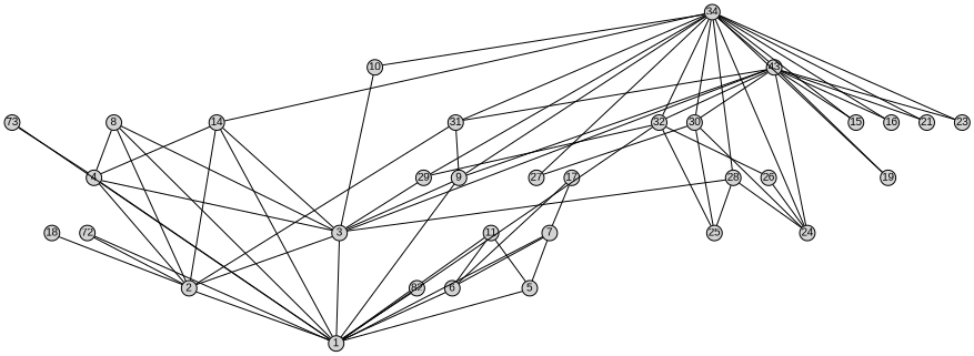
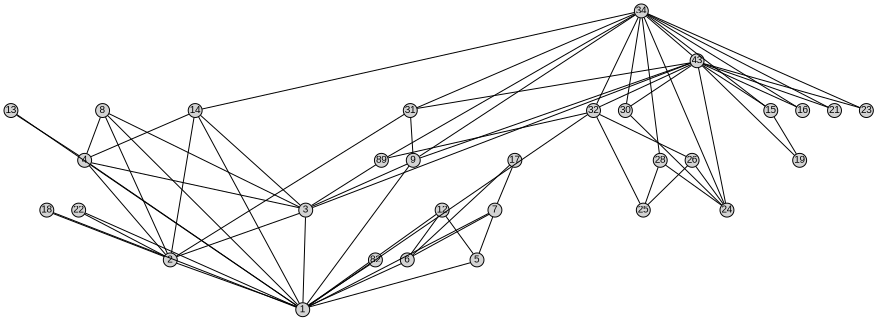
  graph {
    splines=line
    node [fixedsize=true fontname=Arial fontsize=10 shape=circle style=filled]
    edge [arrowhead=none penwidth=1]
    2 [height=0.19444 width=0.19444]
    1 [height=0.19444 width=0.19444]
    3 [height=0.19444 width=0.19444]
    4 [height=0.19444 width=0.19444]
    5 [height=0.19444 width=0.19444]
    6 [height=0.19444 width=0.19444]
    7 [height=0.19444 width=0.19444]
    8 [height=0.19444 width=0.19444]
    9 [height=0.19444 width=0.19444]
-   10 [height=0.19444 width=0.19444]
-   11 [height=0.19444 width=0.19444]
+   11 [height=0.19444 width=0.19444 label=12]
    n12 [height=0.19444 label=82 width=0.19444]
-   13 [height=0.19444 width=0.19444 label=73]
+   13 [height=0.19444 width=0.19444]
    14 [height=0.19444 width=0.19444]
    17 [height=0.19444 width=0.19444]
    18 [height=0.19444 width=0.19444]
-   22 [height=0.19444 width=0.19444 label=72]
+   22 [height=0.19444 width=0.19444]
    26 [height=0.19444 width=0.19444]
    24 [height=0.19444 width=0.19444]
    25 [height=0.19444 width=0.19444]
    28 [height=0.19444 width=0.19444]
-   29 [height=0.19444 width=0.19444]
+   29 [height=0.19444 width=0.19444 label=89]
    30 [height=0.19444 width=0.19444]
-   27 [height=0.19444 width=0.19444]
    31 [height=0.19444 width=0.19444]
    32 [height=0.19444 width=0.19444]
    n27 [height=0.19444 label=43 width=0.19444]
    15 [height=0.19444 width=0.19444]
    16 [height=0.19444 width=0.19444]
    19 [height=0.19444 width=0.19444]
    21 [height=0.19444 width=0.19444]
    23 [height=0.19444 width=0.19444]
    34 [height=0.19444 width=0.19444]
    2 -- 1
    3 -- 2
    3 -- 1
    4 -- 2
    4 -- 1
    4 -- 3
    5 -- 1
    6 -- 1
    7 -- 1
    7 -- 5
    7 -- 6
    8 -- 2
    8 -- 1
    8 -- 3
    8 -- 4
    9 -- 1
    9 -- 3
-   10 -- 3
    11 -- 1
    11 -- 5
    11 -- 6
    n12 -- 1
    13 -- 1
    13 -- 4
    14 -- 2
    14 -- 1
    14 -- 3
    14 -- 4
    17 -- 6
    17 -- 7
    18 -- 2
+   18 -- 1
    22 -- 2
    22 -- 1
    26 -- 24
-   30 -- 25
-   28 -- 3
+   26 -- 25
    28 -- 24
    28 -- 25
    29 -- 3
    30 -- 24
-   30 -- 27
    31 -- 2
    31 -- 9
    32 -- 1
    32 -- 26
    32 -- 25
    32 -- 29
    n27 -- 3
    n27 -- 9
    n27 -- 24
    n27 -- 30
    n27 -- 31
    n27 -- 32
    n27 -- 15
    n27 -- 16
    n27 -- 19
    n27 -- 21
    n27 -- 23
    34 -- 9
-   34 -- 10
    34 -- 14
    34 -- 24
    34 -- 28
    34 -- 29
    34 -- 30
-   34 -- 27
    34 -- 31
    34 -- 32
    34 -- n27
    34 -- 15
    34 -- 16
-   34 -- 19
+   15 -- 19
    34 -- 21
    34 -- 23
  }
